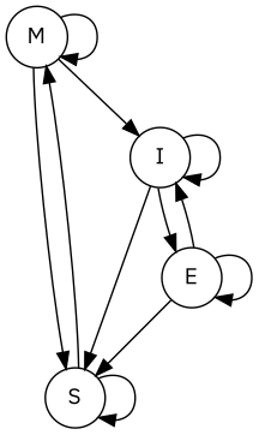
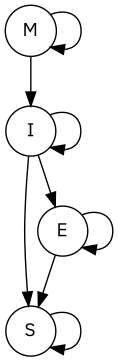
  digraph {
    fontname="IBM Plex Sans"
    rankdir=TB
    node [fontname="IBM Plex Sans" shape=circle]
    edge [fontname="IBM Plex Sans"]
    M
    S
    I
    E
    M -> M
-   M -> S
    M -> I
-   S -> M
    S -> S
    I -> S
    I -> I
    I -> E
    E -> S
-   E -> I
    E -> E
  }
